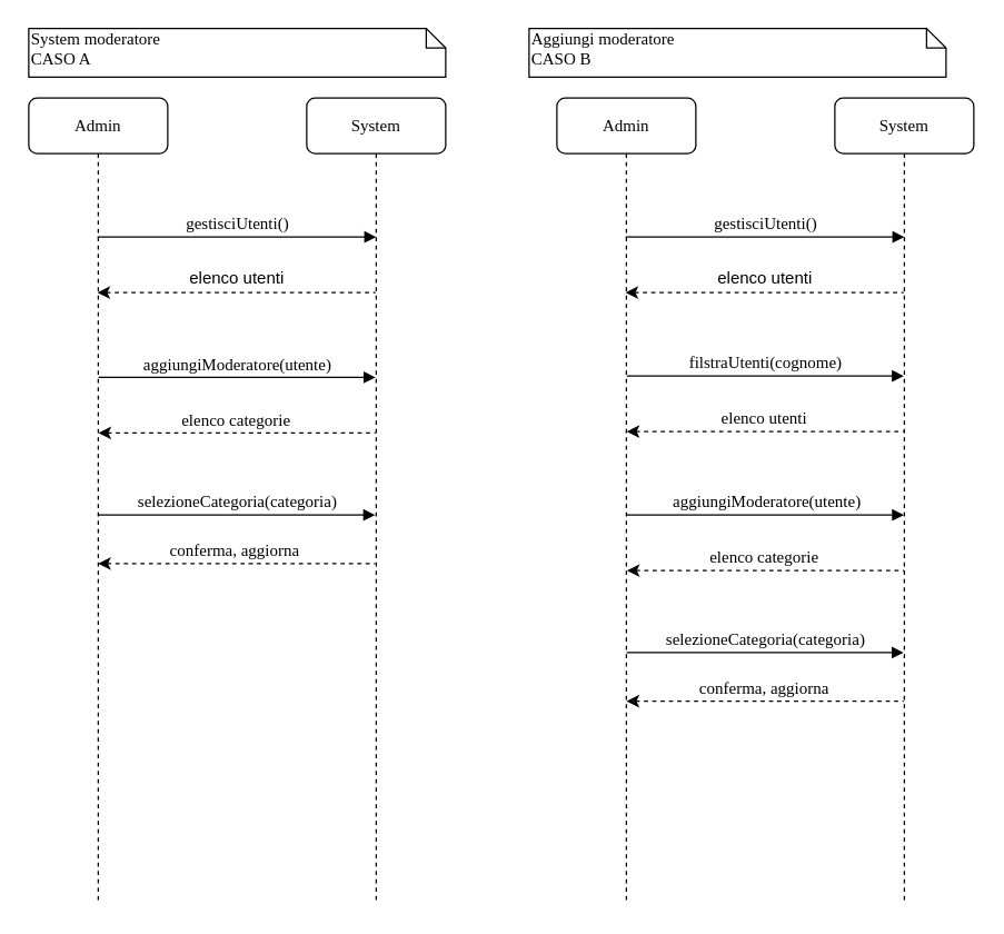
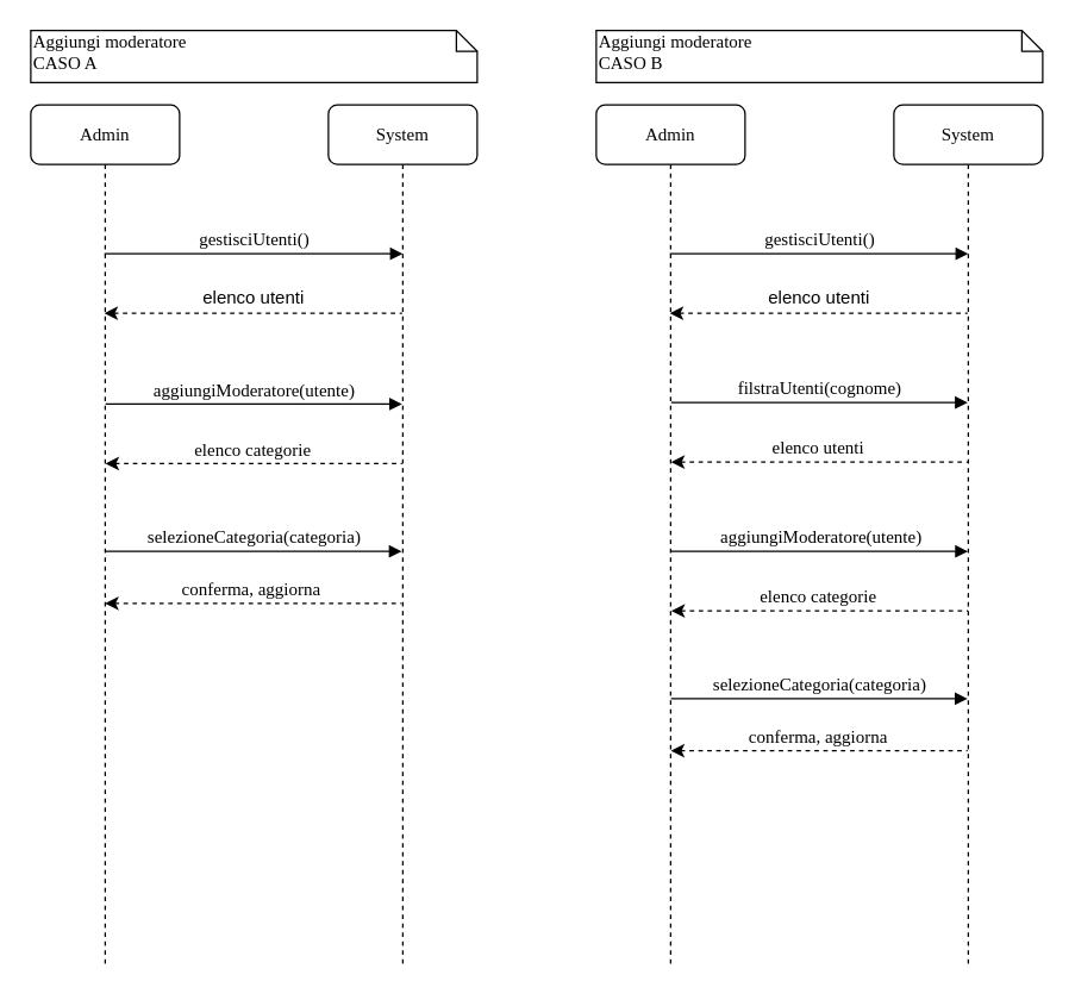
  <mxCell id="0" />
  <mxCell id="1" parent="0" />
  <mxCell id="2" value="System" style="shape=umlLifeline;perimeter=lifelinePerimeter;whiteSpace=wrap;html=1;container=1;collapsible=0;recursiveResize=0;outlineConnect=0;rounded=1;shadow=0;comic=0;labelBackgroundColor=none;strokeWidth=1;fontFamily=Verdana;fontSize=12;align=center;" vertex="1" parent="1"><mxGeometry x="220" y="70" width="100" height="580" as="geometry" /></mxCell>
  <mxCell id="3" value="Admin" style="shape=umlLifeline;perimeter=lifelinePerimeter;whiteSpace=wrap;html=1;container=1;collapsible=0;recursiveResize=0;outlineConnect=0;rounded=1;shadow=0;comic=0;labelBackgroundColor=none;strokeWidth=1;fontFamily=Verdana;fontSize=12;align=center;" vertex="1" parent="1"><mxGeometry x="20" y="70" width="100" height="580" as="geometry" /></mxCell>
  <mxCell id="4" value="gestisciUtenti()" style="html=1;verticalAlign=bottom;endArrow=block;entryX=0.5;entryY=0.172;labelBackgroundColor=none;fontFamily=Verdana;fontSize=12;edgeStyle=elbowEdgeStyle;elbow=vertical;entryDx=0;entryDy=0;entryPerimeter=0;" edge="1" parent="1" source="3" target="2"><mxGeometry relative="1" as="geometry"><mxPoint x="75" y="170" as="sourcePoint" /><mxPoint x="205" y="170" as="targetPoint" /></mxGeometry></mxCell>
- <mxCell id="5" value="System moderatore&lt;br&gt;CASO A" style="shape=note;whiteSpace=wrap;html=1;size=14;verticalAlign=top;align=left;spacingTop=-6;rounded=0;shadow=0;comic=0;labelBackgroundColor=none;strokeWidth=1;fontFamily=Verdana;fontSize=12" vertex="1" parent="1"><mxGeometry x="20" y="20" width="300" height="35" as="geometry" /></mxCell>
+ <mxCell id="5" value="Aggiungi moderatore&lt;br&gt;CASO A" style="shape=note;whiteSpace=wrap;html=1;size=14;verticalAlign=top;align=left;spacingTop=-6;rounded=0;shadow=0;comic=0;labelBackgroundColor=none;strokeWidth=1;fontFamily=Verdana;fontSize=12" vertex="1" parent="1"><mxGeometry x="20" y="20" width="300" height="35" as="geometry" /></mxCell>
  <mxCell id="6" value="" style="endArrow=none;dashed=1;html=1;startArrow=classic;startFill=1;" edge="1" parent="1" target="2"><mxGeometry width="50" height="50" relative="1" as="geometry"><mxPoint x="69.5" y="210" as="sourcePoint" /><mxPoint x="229.5" y="210" as="targetPoint" /><Array as="points"><mxPoint x="180" y="210" /></Array></mxGeometry></mxCell>
  <mxCell id="7" value="" style="endArrow=none;dashed=1;html=1;startArrow=classic;startFill=1;" edge="1" parent="1"><mxGeometry width="50" height="50" relative="1" as="geometry"><mxPoint x="70.25" y="311" as="sourcePoint" /><mxPoint x="269.5" y="311" as="targetPoint" /><Array as="points"><mxPoint x="160.25" y="311" /><mxPoint x="180.75" y="311" /></Array></mxGeometry></mxCell>
  <mxCell id="8" value="elenco categorie" style="edgeLabel;html=1;align=center;verticalAlign=middle;resizable=0;points=[];fontSize=12;fontFamily=Verdana;" vertex="1" connectable="0" parent="7"><mxGeometry x="-0.1" y="3" relative="1" as="geometry"><mxPoint x="7.75" y="-7" as="offset" /></mxGeometry></mxCell>
  <mxCell id="9" value="elenco utenti" style="text;html=1;strokeColor=none;fillColor=none;align=center;verticalAlign=middle;whiteSpace=wrap;rounded=0;" vertex="1" parent="1"><mxGeometry x="115" y="190" width="110" height="20" as="geometry" /></mxCell>
  <mxCell id="10" value="aggiungiModeratore(utente)" style="html=1;verticalAlign=bottom;endArrow=block;labelBackgroundColor=none;fontFamily=Verdana;fontSize=12;edgeStyle=elbowEdgeStyle;elbow=vertical;" edge="1" parent="1"><mxGeometry x="0.001" relative="1" as="geometry"><mxPoint x="70.25" y="271" as="sourcePoint" /><mxPoint x="269.5" y="271" as="targetPoint" /><Array as="points"><mxPoint x="140" y="271" /><mxPoint x="200.25" y="271" /><mxPoint x="200.25" y="261" /><mxPoint x="200.25" y="251" /></Array><mxPoint as="offset" /></mxGeometry></mxCell>
  <mxCell id="11" value="selezioneCategoria(categoria)" style="html=1;verticalAlign=bottom;endArrow=block;labelBackgroundColor=none;fontFamily=Verdana;fontSize=12;edgeStyle=elbowEdgeStyle;elbow=vertical;" edge="1" parent="1"><mxGeometry x="0.001" relative="1" as="geometry"><mxPoint x="70" y="370" as="sourcePoint" /><mxPoint x="269.25" y="370" as="targetPoint" /><Array as="points"><mxPoint x="139.75" y="370" /><mxPoint x="200" y="370" /><mxPoint x="200" y="360" /><mxPoint x="200" y="350" /></Array><mxPoint as="offset" /></mxGeometry></mxCell>
  <mxCell id="12" value="" style="endArrow=none;dashed=1;html=1;startArrow=classic;startFill=1;" edge="1" parent="1"><mxGeometry width="50" height="50" relative="1" as="geometry"><mxPoint x="70" y="405" as="sourcePoint" /><mxPoint x="269.25" y="405" as="targetPoint" /><Array as="points"><mxPoint x="160" y="405" /><mxPoint x="180.5" y="405" /></Array></mxGeometry></mxCell>
  <mxCell id="13" value="conferma, aggiorna" style="edgeLabel;html=1;align=center;verticalAlign=middle;resizable=0;points=[];fontSize=12;fontFamily=Verdana;" vertex="1" connectable="0" parent="12"><mxGeometry x="-0.1" y="3" relative="1" as="geometry"><mxPoint x="7.75" y="-7" as="offset" /></mxGeometry></mxCell>
  <mxCell id="14" value="System" style="shape=umlLifeline;perimeter=lifelinePerimeter;whiteSpace=wrap;html=1;container=1;collapsible=0;recursiveResize=0;outlineConnect=0;rounded=1;shadow=0;comic=0;labelBackgroundColor=none;strokeWidth=1;fontFamily=Verdana;fontSize=12;align=center;" vertex="1" parent="1"><mxGeometry x="600" y="70" width="100" height="580" as="geometry" /></mxCell>
  <mxCell id="15" value="Admin" style="shape=umlLifeline;perimeter=lifelinePerimeter;whiteSpace=wrap;html=1;container=1;collapsible=0;recursiveResize=0;outlineConnect=0;rounded=1;shadow=0;comic=0;labelBackgroundColor=none;strokeWidth=1;fontFamily=Verdana;fontSize=12;align=center;" vertex="1" parent="1"><mxGeometry x="400" y="70" width="100" height="580" as="geometry" /></mxCell>
  <mxCell id="16" value="gestisciUtenti()" style="html=1;verticalAlign=bottom;endArrow=block;entryX=0.5;entryY=0.172;labelBackgroundColor=none;fontFamily=Verdana;fontSize=12;edgeStyle=elbowEdgeStyle;elbow=vertical;entryDx=0;entryDy=0;entryPerimeter=0;" edge="1" parent="1" source="15" target="14"><mxGeometry relative="1" as="geometry"><mxPoint x="455" y="170" as="sourcePoint" /><mxPoint x="585" y="170" as="targetPoint" /></mxGeometry></mxCell>
- <mxCell id="17" value="Aggiungi moderatore&lt;br&gt;CASO B" style="shape=note;whiteSpace=wrap;html=1;size=14;verticalAlign=top;align=left;spacingTop=-6;rounded=0;shadow=0;comic=0;labelBackgroundColor=none;strokeWidth=1;fontFamily=Verdana;fontSize=12" vertex="1" parent="1"><mxGeometry x="380" y="20" width="300" height="35" as="geometry" /></mxCell>
+ <mxCell id="17" value="Aggiungi moderatore&lt;br&gt;CASO B" style="shape=note;whiteSpace=wrap;html=1;size=14;verticalAlign=top;align=left;spacingTop=-6;rounded=0;shadow=0;comic=0;labelBackgroundColor=none;strokeWidth=1;fontFamily=Verdana;fontSize=12" vertex="1" parent="1"><mxGeometry x="400" y="20" width="300" height="35" as="geometry" /></mxCell>
  <mxCell id="18" value="" style="endArrow=none;dashed=1;html=1;startArrow=classic;startFill=1;" edge="1" parent="1" target="14"><mxGeometry width="50" height="50" relative="1" as="geometry"><mxPoint x="449.5" y="210" as="sourcePoint" /><mxPoint x="609.5" y="210" as="targetPoint" /><Array as="points"><mxPoint x="560" y="210" /></Array></mxGeometry></mxCell>
  <mxCell id="19" value="" style="endArrow=none;dashed=1;html=1;startArrow=classic;startFill=1;" edge="1" parent="1"><mxGeometry width="50" height="50" relative="1" as="geometry"><mxPoint x="450.5" y="410" as="sourcePoint" /><mxPoint x="649.75" y="410" as="targetPoint" /><Array as="points"><mxPoint x="540.5" y="410" /><mxPoint x="561" y="410" /></Array></mxGeometry></mxCell>
  <mxCell id="20" value="elenco categorie" style="edgeLabel;html=1;align=center;verticalAlign=middle;resizable=0;points=[];fontSize=12;fontFamily=Verdana;" vertex="1" connectable="0" parent="19"><mxGeometry x="-0.1" y="3" relative="1" as="geometry"><mxPoint x="7.75" y="-7" as="offset" /></mxGeometry></mxCell>
  <mxCell id="21" value="elenco utenti" style="text;html=1;strokeColor=none;fillColor=none;align=center;verticalAlign=middle;whiteSpace=wrap;rounded=0;" vertex="1" parent="1"><mxGeometry x="495" y="190" width="110" height="20" as="geometry" /></mxCell>
  <mxCell id="22" value="aggiungiModeratore(utente)" style="html=1;verticalAlign=bottom;endArrow=block;labelBackgroundColor=none;fontFamily=Verdana;fontSize=12;edgeStyle=elbowEdgeStyle;elbow=vertical;" edge="1" parent="1"><mxGeometry x="0.001" relative="1" as="geometry"><mxPoint x="450.5" y="370" as="sourcePoint" /><mxPoint x="649.75" y="370" as="targetPoint" /><Array as="points"><mxPoint x="520.25" y="370" /><mxPoint x="580.5" y="370" /><mxPoint x="580.5" y="360" /><mxPoint x="580.5" y="350" /></Array><mxPoint as="offset" /></mxGeometry></mxCell>
  <mxCell id="23" value="selezioneCategoria(categoria)" style="html=1;verticalAlign=bottom;endArrow=block;labelBackgroundColor=none;fontFamily=Verdana;fontSize=12;edgeStyle=elbowEdgeStyle;elbow=vertical;" edge="1" parent="1"><mxGeometry x="0.001" relative="1" as="geometry"><mxPoint x="450.25" y="469" as="sourcePoint" /><mxPoint x="649.5" y="469" as="targetPoint" /><Array as="points"><mxPoint x="520" y="469" /><mxPoint x="580.25" y="469" /><mxPoint x="580.25" y="459" /><mxPoint x="580.25" y="449" /></Array><mxPoint as="offset" /></mxGeometry></mxCell>
  <mxCell id="24" value="" style="endArrow=none;dashed=1;html=1;startArrow=classic;startFill=1;" edge="1" parent="1"><mxGeometry width="50" height="50" relative="1" as="geometry"><mxPoint x="450.25" y="504" as="sourcePoint" /><mxPoint x="649.5" y="504" as="targetPoint" /><Array as="points"><mxPoint x="540.25" y="504" /><mxPoint x="560.75" y="504" /></Array></mxGeometry></mxCell>
  <mxCell id="25" value="conferma, aggiorna" style="edgeLabel;html=1;align=center;verticalAlign=middle;resizable=0;points=[];fontSize=12;fontFamily=Verdana;" vertex="1" connectable="0" parent="24"><mxGeometry x="-0.1" y="3" relative="1" as="geometry"><mxPoint x="7.75" y="-7" as="offset" /></mxGeometry></mxCell>
  <mxCell id="26" value="" style="endArrow=none;dashed=1;html=1;startArrow=classic;startFill=1;" edge="1" parent="1"><mxGeometry width="50" height="50" relative="1" as="geometry"><mxPoint x="450.38" y="310" as="sourcePoint" /><mxPoint x="649.63" y="310" as="targetPoint" /><Array as="points"><mxPoint x="540.38" y="310" /><mxPoint x="560.88" y="310" /></Array></mxGeometry></mxCell>
  <mxCell id="27" value="elenco utenti" style="edgeLabel;html=1;align=center;verticalAlign=middle;resizable=0;points=[];fontSize=12;fontFamily=Verdana;" vertex="1" connectable="0" parent="26"><mxGeometry x="-0.1" y="3" relative="1" as="geometry"><mxPoint x="7.75" y="-7" as="offset" /></mxGeometry></mxCell>
  <mxCell id="28" value="filstraUtenti(cognome)" style="html=1;verticalAlign=bottom;endArrow=block;labelBackgroundColor=none;fontFamily=Verdana;fontSize=12;edgeStyle=elbowEdgeStyle;elbow=vertical;" edge="1" parent="1"><mxGeometry x="0.001" relative="1" as="geometry"><mxPoint x="450.38" y="270" as="sourcePoint" /><mxPoint x="649.63" y="270" as="targetPoint" /><Array as="points"><mxPoint x="520.13" y="270" /><mxPoint x="580.38" y="270" /><mxPoint x="580.38" y="260" /><mxPoint x="580.38" y="250" /></Array><mxPoint as="offset" /></mxGeometry></mxCell>
